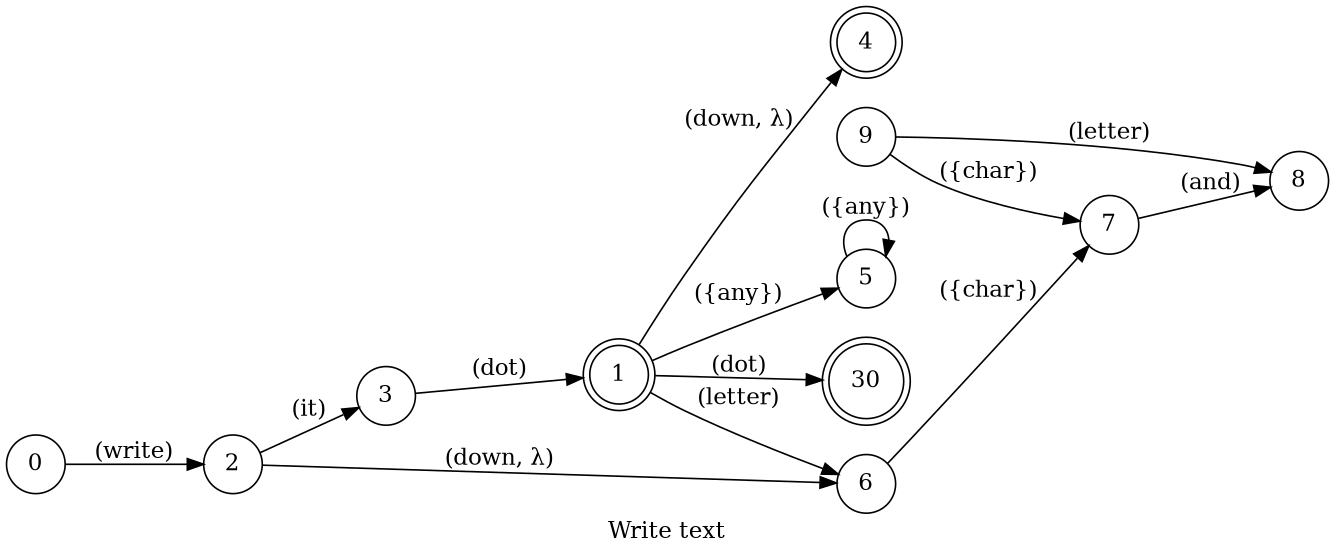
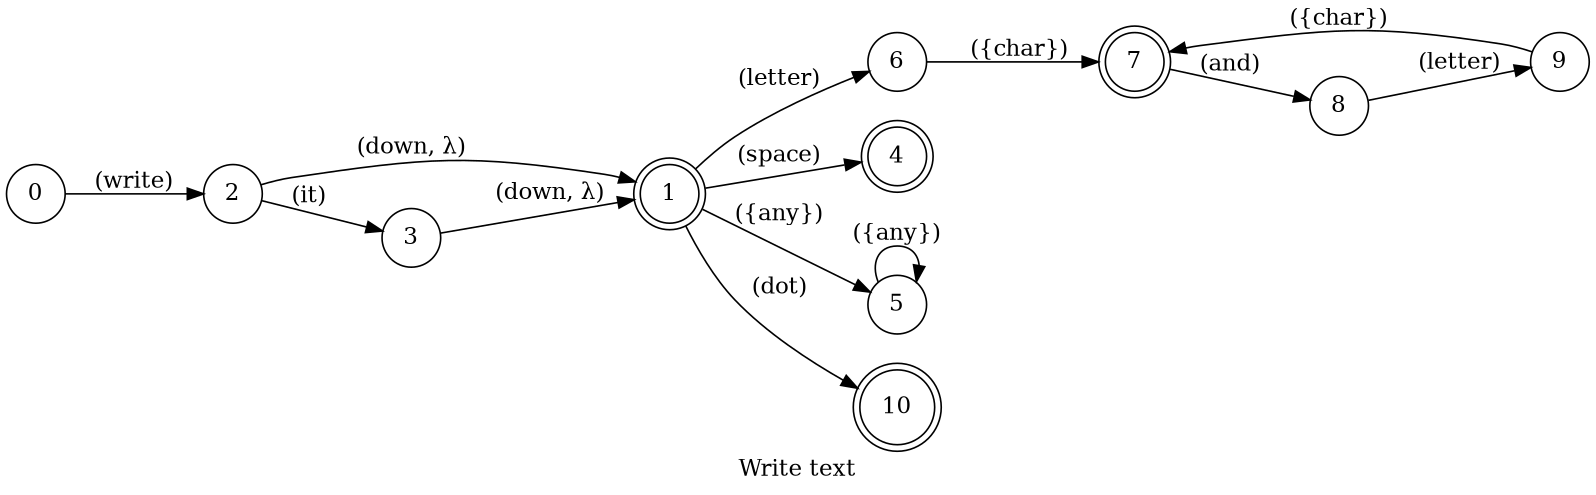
  digraph {
    desc="Write some text in the editor"
    disableStopWords=true
    examples="\n        write hello how are you friend,\n        print my name is Giovani,\n        print it down how are you mate,\n        write letter B and letter E and letter T\n    "
    label="Write text"
    lang="en-US"
    langName=English
    rankdir=LR
    title="Write text"
    node [shape=circle]
    6
    9
-   7
+   7 [shape=doublecircle]
    1 [shape=doublecircle]
    4 [shape=doublecircle]
    5
-   10 [shape=doublecircle label=30]
+   10 [shape=doublecircle]
    8
    0
    2
    3
    subgraph sub_1 {
      6
      9
    }
    6 -> 7 [label="({char})" store=text]
    9 -> 7 [label="({char})" store=text]
    7 -> 8 [label="(and)"]
    1 -> 6 [label="(letter)" normalizer=boolean store=isDitaction]
-   1 -> 4 [label="(down, λ)" normalizer=boolean store=isSpace]
+   1 -> 4 [label="(space)" normalizer=boolean store=isSpace]
    1 -> 5 [label="({any})" store=text]
    1 -> 10 [label="(dot)" normalizer=boolean store=isDot]
    5 -> 5 [label="({any})" store=text]
-   9 -> 8 [label="(letter)"]
+   8 -> 9 [label="(letter)"]
    0 -> 2 [label="(write)"]
-   2 -> 6 [label="(down, λ)"]
+   2 -> 1 [label="(down, λ)"]
    2 -> 3 [label="(it)"]
-   3 -> 1 [label="(dot)"]
+   3 -> 1 [label="(down, λ)"]
  }
